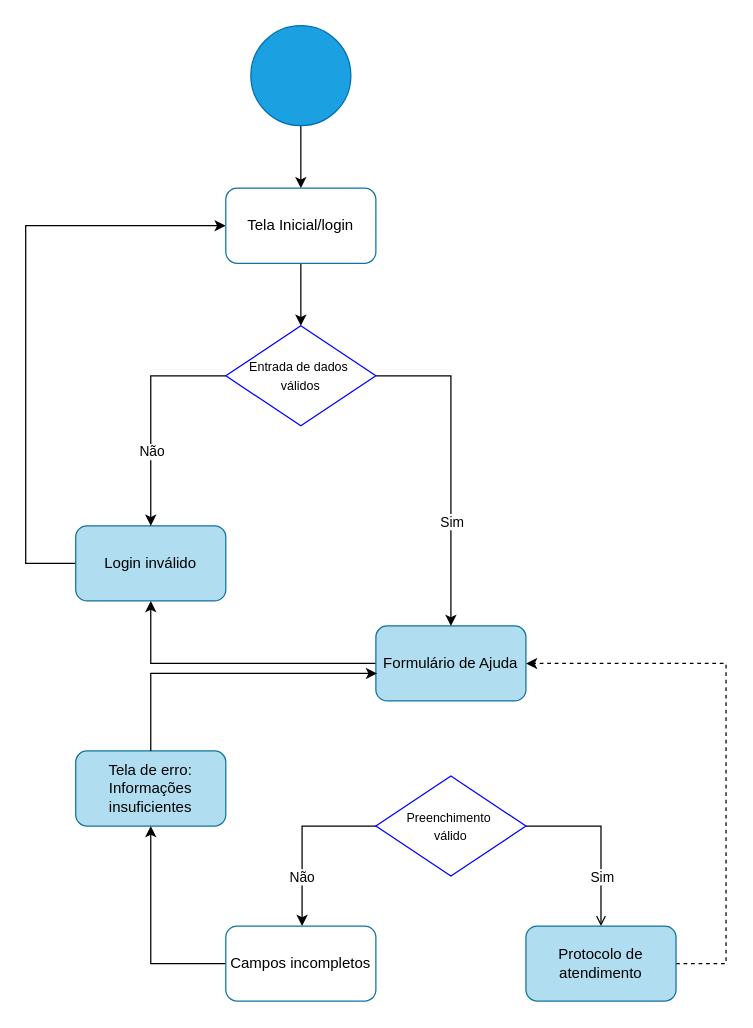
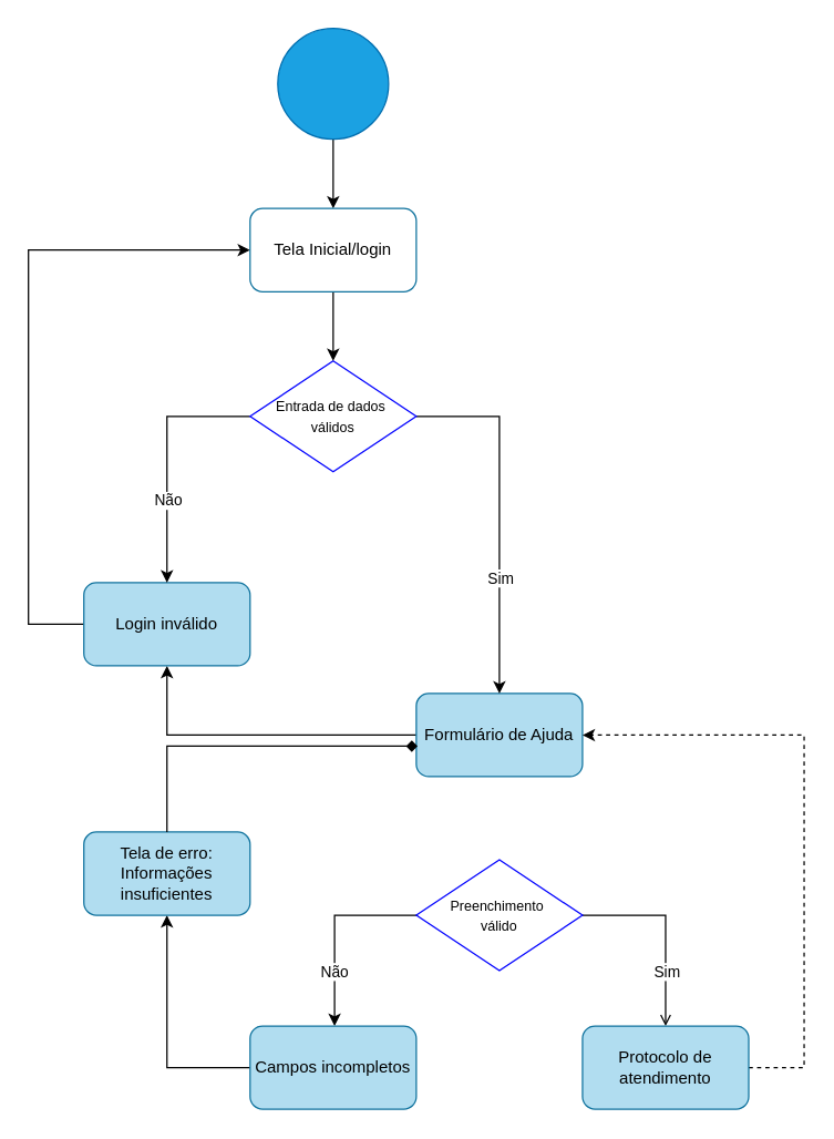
  <mxCell id="0" />
  <mxCell id="1" parent="0" />
  <mxCell id="2" style="edgeStyle=orthogonalEdgeStyle;rounded=0;orthogonalLoop=1;jettySize=auto;html=1;entryX=0.5;entryY=0;entryDx=0;entryDy=0;" edge="1" parent="1" source="3" target="14"><mxGeometry relative="1" as="geometry" /></mxCell>
  <mxCell id="3" value="" style="ellipse;whiteSpace=wrap;html=1;aspect=fixed;fillColor=#1ba1e2;strokeColor=#006EAF;fontColor=#ffffff;" vertex="1" parent="1"><mxGeometry x="200" y="20" width="80" height="80" as="geometry" /></mxCell>
  <mxCell id="4" style="edgeStyle=orthogonalEdgeStyle;rounded=0;orthogonalLoop=1;jettySize=auto;html=1;" edge="1" parent="1" source="5" target="7"><mxGeometry relative="1" as="geometry" /></mxCell>
  <mxCell id="5" value="Formulário de Ajuda" style="rounded=1;whiteSpace=wrap;html=1;fillColor=#b1ddf0;strokeColor=#10739e;" vertex="1" parent="1"><mxGeometry x="300" y="500" width="120" height="60" as="geometry" /></mxCell>
  <mxCell id="6" style="edgeStyle=orthogonalEdgeStyle;rounded=0;orthogonalLoop=1;jettySize=auto;html=1;" edge="1" parent="1" source="7" target="14"><mxGeometry relative="1" as="geometry"><mxPoint x="-20" y="58" as="targetPoint" /><Array as="points"><mxPoint x="20" y="450" /><mxPoint x="20" y="180" /></Array></mxGeometry></mxCell>
  <mxCell id="7" value="Login inválido" style="rounded=1;whiteSpace=wrap;html=1;fillColor=#b1ddf0;strokeColor=#10739e;" vertex="1" parent="1"><mxGeometry x="60" y="420" width="120" height="60" as="geometry" /></mxCell>
  <mxCell id="8" style="edgeStyle=orthogonalEdgeStyle;rounded=0;orthogonalLoop=1;jettySize=auto;html=1;" edge="1" parent="1" target="7"><mxGeometry relative="1" as="geometry"><mxPoint x="180" y="300" as="sourcePoint" /><mxPoint x="60" y="380" as="targetPoint" /><Array as="points"><mxPoint x="120" y="300" /></Array></mxGeometry></mxCell>
  <mxCell id="9" value="Não" style="edgeLabel;html=1;align=center;verticalAlign=middle;resizable=0;points=[];" vertex="1" connectable="0" parent="8"><mxGeometry x="0.278" y="3" relative="1" as="geometry"><mxPoint x="-3" y="5" as="offset" /></mxGeometry></mxCell>
  <mxCell id="10" style="edgeStyle=orthogonalEdgeStyle;rounded=0;orthogonalLoop=1;jettySize=auto;html=1;entryX=0.5;entryY=0;entryDx=0;entryDy=0;" edge="1" parent="1" source="12" target="5"><mxGeometry relative="1" as="geometry"><Array as="points"><mxPoint x="360" y="300" /></Array></mxGeometry></mxCell>
  <mxCell id="11" value="Sim" style="edgeLabel;html=1;align=center;verticalAlign=middle;resizable=0;points=[];" vertex="1" connectable="0" parent="10"><mxGeometry x="0.389" y="6" relative="1" as="geometry"><mxPoint x="-6" y="-5" as="offset" /></mxGeometry></mxCell>
  <mxCell id="12" value="&lt;font style=&quot;font-size: 10px;&quot;&gt;Entrada de dados&amp;nbsp;&lt;/font&gt;&lt;div&gt;&lt;font style=&quot;font-size: 10px;&quot;&gt;válidos&lt;/font&gt;&lt;/div&gt;" style="rhombus;whiteSpace=wrap;html=1;strokeColor=#0000FF;" vertex="1" parent="1"><mxGeometry x="180" y="260" width="120" height="80" as="geometry" /></mxCell>
  <mxCell id="13" style="edgeStyle=orthogonalEdgeStyle;rounded=0;orthogonalLoop=1;jettySize=auto;html=1;entryX=0.5;entryY=0;entryDx=0;entryDy=0;" edge="1" parent="1" source="14" target="12"><mxGeometry relative="1" as="geometry" /></mxCell>
  <mxCell id="14" value="Tela Inicial/login" style="rounded=1;whiteSpace=wrap;html=1;fillColor=#ffffff;strokeColor=#10739e;" vertex="1" parent="1"><mxGeometry x="180" y="150" width="120" height="60" as="geometry" /></mxCell>
  <mxCell id="15" style="edgeStyle=orthogonalEdgeStyle;rounded=0;orthogonalLoop=1;jettySize=auto;html=1;entryX=0.5;entryY=0;entryDx=0;entryDy=0;endArrow=open;" edge="1" parent="1" source="19" target="23"><mxGeometry relative="1" as="geometry"><Array as="points"><mxPoint x="480" y="660" /></Array></mxGeometry></mxCell>
  <mxCell id="16" value="Sim" style="edgeLabel;html=1;align=center;verticalAlign=middle;resizable=0;points=[];" vertex="1" connectable="0" parent="15"><mxGeometry x="0.486" y="-3" relative="1" as="geometry"><mxPoint x="3" y="-4" as="offset" /></mxGeometry></mxCell>
  <mxCell id="17" style="edgeStyle=orthogonalEdgeStyle;rounded=0;orthogonalLoop=1;jettySize=auto;html=1;entryX=0.5;entryY=0;entryDx=0;entryDy=0;" edge="1" parent="1"><mxGeometry relative="1" as="geometry"><mxPoint x="301" y="660" as="sourcePoint" /><mxPoint x="241" y="740" as="targetPoint" /><Array as="points"><mxPoint x="241" y="660" /></Array></mxGeometry></mxCell>
  <mxCell id="18" value="Não" style="edgeLabel;html=1;align=center;verticalAlign=middle;resizable=0;points=[];" vertex="1" connectable="0" parent="17"><mxGeometry x="0.414" y="-3" relative="1" as="geometry"><mxPoint x="2" y="1" as="offset" /></mxGeometry></mxCell>
  <mxCell id="19" value="&lt;span style=&quot;font-size: 10px;&quot;&gt;Preenchimento&amp;nbsp;&lt;/span&gt;&lt;div&gt;&lt;span style=&quot;font-size: 10px;&quot;&gt;válido&lt;/span&gt;&lt;/div&gt;" style="rhombus;whiteSpace=wrap;html=1;strokeColor=#0000FF;" vertex="1" parent="1"><mxGeometry x="300" y="620" width="120" height="80" as="geometry" /></mxCell>
  <mxCell id="20" style="edgeStyle=orthogonalEdgeStyle;rounded=0;orthogonalLoop=1;jettySize=auto;html=1;entryX=0.5;entryY=1;entryDx=0;entryDy=0;" edge="1" parent="1" source="21" target="24"><mxGeometry relative="1" as="geometry"><Array as="points"><mxPoint x="120" y="770" /></Array></mxGeometry></mxCell>
- <mxCell id="21" value="Campos incompletos" style="rounded=1;whiteSpace=wrap;html=1;fillColor=#ffffff;strokeColor=#10739e;" vertex="1" parent="1"><mxGeometry x="180" y="740" width="120" height="60" as="geometry" /></mxCell>
+ <mxCell id="21" value="Campos incompletos" style="rounded=1;whiteSpace=wrap;html=1;fillColor=#b1ddf0;strokeColor=#10739e;" vertex="1" parent="1"><mxGeometry x="180" y="740" width="120" height="60" as="geometry" /></mxCell>
  <mxCell id="22" style="edgeStyle=orthogonalEdgeStyle;rounded=0;orthogonalLoop=1;jettySize=auto;html=1;entryX=1;entryY=0.5;entryDx=0;entryDy=0;dashed=1;" edge="1" parent="1" source="23" target="5"><mxGeometry relative="1" as="geometry"><Array as="points"><mxPoint x="580" y="770" /><mxPoint x="580" y="530" /></Array></mxGeometry></mxCell>
  <mxCell id="23" value="Protocolo de atendimento" style="rounded=1;whiteSpace=wrap;html=1;fillColor=#b1ddf0;strokeColor=#10739e;" vertex="1" parent="1"><mxGeometry x="420" y="740" width="120" height="60" as="geometry" /></mxCell>
  <mxCell id="24" value="Tela de erro: Informações insuficientes" style="rounded=1;whiteSpace=wrap;html=1;fillColor=#b1ddf0;strokeColor=#10739e;" vertex="1" parent="1"><mxGeometry x="60" y="600" width="120" height="60" as="geometry" /></mxCell>
- <mxCell id="25" style="edgeStyle=orthogonalEdgeStyle;rounded=0;orthogonalLoop=1;jettySize=auto;html=1;entryX=0.008;entryY=0.633;entryDx=0;entryDy=0;entryPerimeter=0;" edge="1" parent="1" source="24" target="5"><mxGeometry relative="1" as="geometry"><Array as="points"><mxPoint x="120" y="538" /></Array></mxGeometry></mxCell>
+ <mxCell id="25" style="edgeStyle=orthogonalEdgeStyle;rounded=0;orthogonalLoop=1;jettySize=auto;html=1;entryX=0.008;entryY=0.633;entryDx=0;entryDy=0;entryPerimeter=0;endArrow=diamond;" edge="1" parent="1" source="24" target="5"><mxGeometry relative="1" as="geometry"><Array as="points"><mxPoint x="120" y="538" /></Array></mxGeometry></mxCell>
